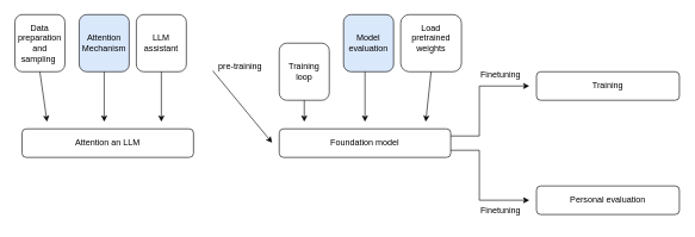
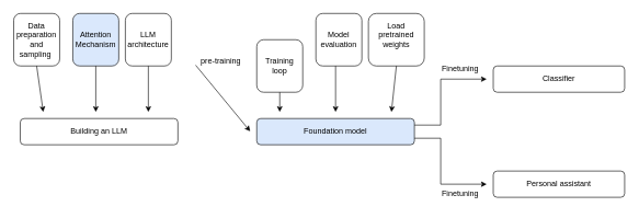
  <mxCell id="0" />
  <mxCell id="1" parent="0" />
- <mxCell id="2" value="Attention an LLM" style="rounded=1;whiteSpace=wrap;html=1;" vertex="1" parent="1"><mxGeometry x="30" y="180" width="240" height="40" as="geometry" /></mxCell>
+ <mxCell id="2" value="Building an LLM" style="rounded=1;whiteSpace=wrap;html=1;" vertex="1" parent="1"><mxGeometry x="30" y="180" width="240" height="40" as="geometry" /></mxCell>
  <mxCell id="3" value="" style="endArrow=classic;html=1;rounded=0;exitX=0.025;exitY=0.693;exitDx=0;exitDy=0;exitPerimeter=0;" edge="1" parent="1" source="15"><mxGeometry width="50" height="50" relative="1" as="geometry"><mxPoint x="260" y="200" as="sourcePoint" /><mxPoint x="380" y="199.5" as="targetPoint" /></mxGeometry></mxCell>
- <mxCell id="4" value="Foundation model" style="rounded=1;whiteSpace=wrap;html=1;" vertex="1" parent="1"><mxGeometry x="390" y="180" width="240" height="40" as="geometry" /></mxCell>
+ <mxCell id="4" value="Foundation model" style="rounded=1;whiteSpace=wrap;html=1;fillColor=#dae8fc;" vertex="1" parent="1"><mxGeometry x="390" y="180" width="240" height="40" as="geometry" /></mxCell>
  <mxCell id="5" value="" style="endArrow=classic;html=1;rounded=0;exitX=1;exitY=0.25;exitDx=0;exitDy=0;" edge="1" parent="1" source="4"><mxGeometry width="50" height="50" relative="1" as="geometry"><mxPoint x="390" y="200" as="sourcePoint" /><mxPoint x="740" y="120" as="targetPoint" /><Array as="points"><mxPoint x="670" y="190" /><mxPoint x="670" y="120" /></Array></mxGeometry></mxCell>
  <mxCell id="6" value="" style="endArrow=classic;html=1;rounded=0;exitX=1;exitY=0.75;exitDx=0;exitDy=0;" edge="1" parent="1" source="4"><mxGeometry width="50" height="50" relative="1" as="geometry"><mxPoint x="390" y="200" as="sourcePoint" /><mxPoint x="740" y="280" as="targetPoint" /><Array as="points"><mxPoint x="670" y="210" /><mxPoint x="670" y="280" /></Array></mxGeometry></mxCell>
- <mxCell id="7" value="Personal evaluation" style="rounded=1;whiteSpace=wrap;html=1;" vertex="1" parent="1"><mxGeometry x="750" y="260" width="200" height="40" as="geometry" /></mxCell>
- <mxCell id="8" value="Training" style="rounded=1;whiteSpace=wrap;html=1;" vertex="1" parent="1"><mxGeometry x="750" y="100" width="200" height="40" as="geometry" /></mxCell>
+ <mxCell id="7" value="Personal assistant" style="rounded=1;whiteSpace=wrap;html=1;" vertex="1" parent="1"><mxGeometry x="750" y="260" width="200" height="40" as="geometry" /></mxCell>
+ <mxCell id="8" value="Classifier" style="rounded=1;whiteSpace=wrap;html=1;" vertex="1" parent="1"><mxGeometry x="750" y="100" width="200" height="40" as="geometry" /></mxCell>
  <mxCell id="9" value="Data preparation and sampling&amp;nbsp;" style="rounded=1;whiteSpace=wrap;html=1;" vertex="1" parent="1"><mxGeometry x="20" y="20" width="70" height="80" as="geometry" /></mxCell>
  <mxCell id="10" value="" style="endArrow=classic;html=1;rounded=0;exitX=0.5;exitY=1;exitDx=0;exitDy=0;" edge="1" parent="1" source="9"><mxGeometry width="50" height="50" relative="1" as="geometry"><mxPoint x="390" y="200" as="sourcePoint" /><mxPoint x="65" y="170" as="targetPoint" /></mxGeometry></mxCell>
  <mxCell id="11" value="Attention&lt;div&gt;Mechanism&lt;/div&gt;" style="rounded=1;whiteSpace=wrap;html=1;fillColor=#dae8fc;" vertex="1" parent="1"><mxGeometry x="110" y="20" width="70" height="80" as="geometry" /></mxCell>
  <mxCell id="12" value="" style="endArrow=classic;html=1;rounded=0;exitX=0.5;exitY=1;exitDx=0;exitDy=0;" edge="1" parent="1" source="11"><mxGeometry width="50" height="50" relative="1" as="geometry"><mxPoint x="390" y="200" as="sourcePoint" /><mxPoint x="145" y="170" as="targetPoint" /></mxGeometry></mxCell>
- <mxCell id="13" value="LLM assistant" style="rounded=1;whiteSpace=wrap;html=1;" vertex="1" parent="1"><mxGeometry x="190" y="20" width="70" height="80" as="geometry" /></mxCell>
+ <mxCell id="13" value="LLM architecture" style="rounded=1;whiteSpace=wrap;html=1;" vertex="1" parent="1"><mxGeometry x="190" y="20" width="70" height="80" as="geometry" /></mxCell>
  <mxCell id="14" value="" style="endArrow=classic;html=1;rounded=0;exitX=0.5;exitY=1;exitDx=0;exitDy=0;" edge="1" parent="1" source="13"><mxGeometry width="50" height="50" relative="1" as="geometry"><mxPoint x="390" y="200" as="sourcePoint" /><mxPoint x="225" y="170" as="targetPoint" /></mxGeometry></mxCell>
  <mxCell id="15" value="pre-training" style="text;html=1;align=center;verticalAlign=middle;resizable=0;points=[];autosize=1;strokeColor=none;fillColor=none;" vertex="1" parent="1"><mxGeometry x="295" y="78" width="80" height="30" as="geometry" /></mxCell>
  <mxCell id="16" value="Training loop" style="rounded=1;whiteSpace=wrap;html=1;" vertex="1" parent="1"><mxGeometry x="390" y="60" width="70" height="80" as="geometry" /></mxCell>
  <mxCell id="17" value="" style="endArrow=classic;html=1;rounded=0;exitX=0.5;exitY=1;exitDx=0;exitDy=0;" edge="1" parent="1" source="16"><mxGeometry width="50" height="50" relative="1" as="geometry"><mxPoint x="390" y="200" as="sourcePoint" /><mxPoint x="425" y="170" as="targetPoint" /></mxGeometry></mxCell>
- <mxCell id="18" value="Model evaluation" style="rounded=1;whiteSpace=wrap;html=1;fillColor=#dae8fc;" vertex="1" parent="1"><mxGeometry x="480" y="20" width="70" height="80" as="geometry" /></mxCell>
+ <mxCell id="18" value="Model evaluation" style="rounded=1;whiteSpace=wrap;html=1;" vertex="1" parent="1"><mxGeometry x="480" y="20" width="70" height="80" as="geometry" /></mxCell>
  <mxCell id="19" value="" style="endArrow=classic;html=1;rounded=0;" edge="1" parent="1"><mxGeometry width="50" height="50" relative="1" as="geometry"><mxPoint x="510" y="100" as="sourcePoint" /><mxPoint x="510" y="170" as="targetPoint" /></mxGeometry></mxCell>
  <mxCell id="20" value="Load pretrained weights&lt;div&gt;&lt;br&gt;&lt;/div&gt;" style="rounded=1;whiteSpace=wrap;html=1;" vertex="1" parent="1"><mxGeometry x="560" y="20" width="85" height="80" as="geometry" /></mxCell>
  <mxCell id="21" value="" style="endArrow=classic;html=1;rounded=0;exitX=0.5;exitY=1;exitDx=0;exitDy=0;" edge="1" parent="1" source="20"><mxGeometry width="50" height="50" relative="1" as="geometry"><mxPoint x="595" y="110" as="sourcePoint" /><mxPoint x="595" y="170" as="targetPoint" /></mxGeometry></mxCell>
  <mxCell id="22" value="Finetuning" style="text;html=1;align=center;verticalAlign=middle;whiteSpace=wrap;rounded=0;" vertex="1" parent="1"><mxGeometry x="670" y="90" width="60" height="30" as="geometry" /></mxCell>
  <mxCell id="23" value="Finetuning" style="text;html=1;align=center;verticalAlign=middle;whiteSpace=wrap;rounded=0;" vertex="1" parent="1"><mxGeometry x="670" y="280" width="60" height="30" as="geometry" /></mxCell>
